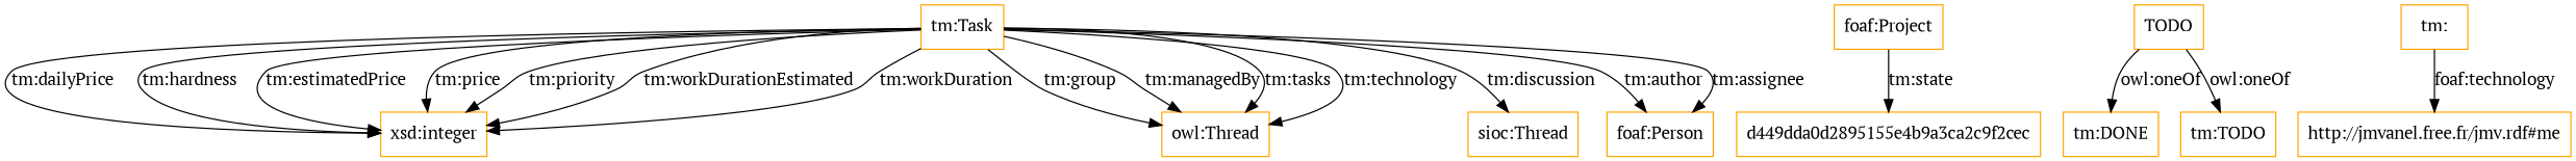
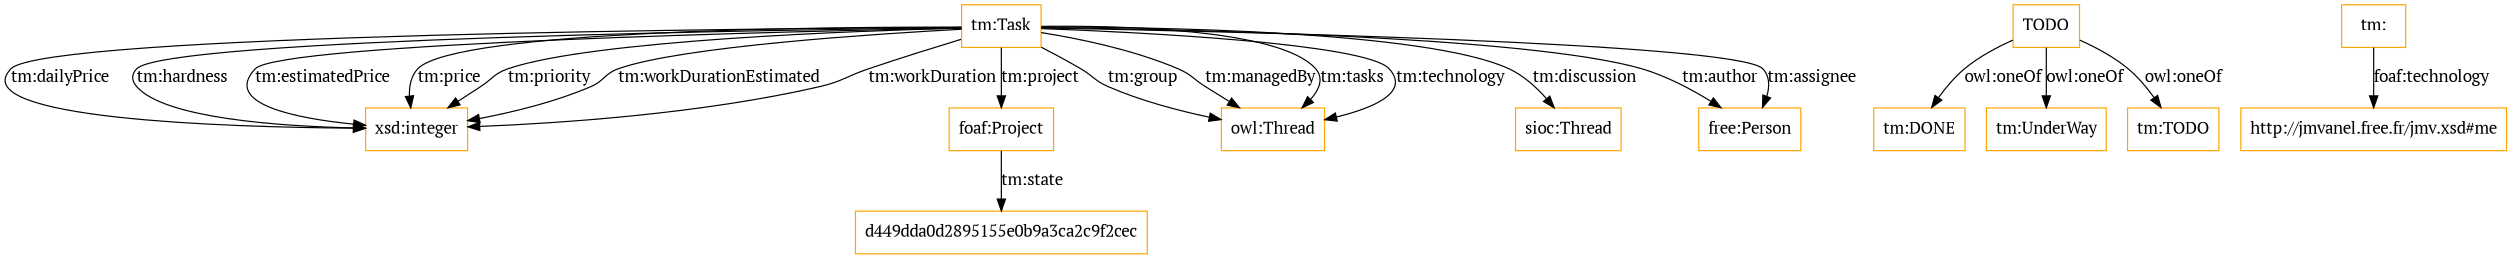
  digraph {
    fontname="PT Serif"
    rankdir=TB
    node [color=orange fontname="PT Serif" shape=rectangle]
    edge [fontname="PT Serif"]
    "tm:Task"
    "xsd:integer"
    "foaf:Project"
    n4 [label="owl:Thread"]
    "sioc:Thread"
-   "foaf:Person"
-   d449dda0d2895155e0b9a3ca2c9f2cec [label=d449dda0d2895155e4b9a3ca2c9f2cec]
+   "foaf:Person" [label="free:Person"]
+   d449dda0d2895155e0b9a3ca2c9f2cec
    n8 [label=TODO]
    "tm:DONE"
+   "tm:UnderWay"
    "tm:TODO"
    "tm:"
-   "http://jmvanel.free.fr/jmv.rdf#me"
+   "http://jmvanel.free.fr/jmv.rdf#me" [label="http://jmvanel.free.fr/jmv.xsd#me"]
    "tm:Task" -> "xsd:integer" [label="tm:dailyPrice"]
    "tm:Task" -> "xsd:integer" [label="tm:hardness"]
    "tm:Task" -> "xsd:integer" [label="tm:estimatedPrice"]
    "tm:Task" -> "xsd:integer" [label="tm:price"]
    "tm:Task" -> "xsd:integer" [label="tm:priority"]
    "tm:Task" -> "xsd:integer" [label="tm:workDurationEstimated"]
    "tm:Task" -> "xsd:integer" [label="tm:workDuration"]
+   "tm:Task" -> "foaf:Project" [label="tm:project"]
    "tm:Task" -> n4 [label="tm:group"]
    "tm:Task" -> n4 [label="tm:managedBy"]
    "tm:Task" -> n4 [label="tm:tasks"]
    "tm:Task" -> n4 [label="tm:technology"]
    "tm:Task" -> "sioc:Thread" [label="tm:discussion"]
    "tm:Task" -> "foaf:Person" [label="tm:author"]
    "tm:Task" -> "foaf:Person" [label="tm:assignee"]
    "foaf:Project" -> d449dda0d2895155e0b9a3ca2c9f2cec [label="tm:state"]
    n8 -> "tm:DONE" [label="owl:oneOf"]
+   n8 -> "tm:UnderWay" [label="owl:oneOf"]
    n8 -> "tm:TODO" [label="owl:oneOf"]
    "tm:" -> "http://jmvanel.free.fr/jmv.rdf#me" [label="foaf:technology"]
  }
